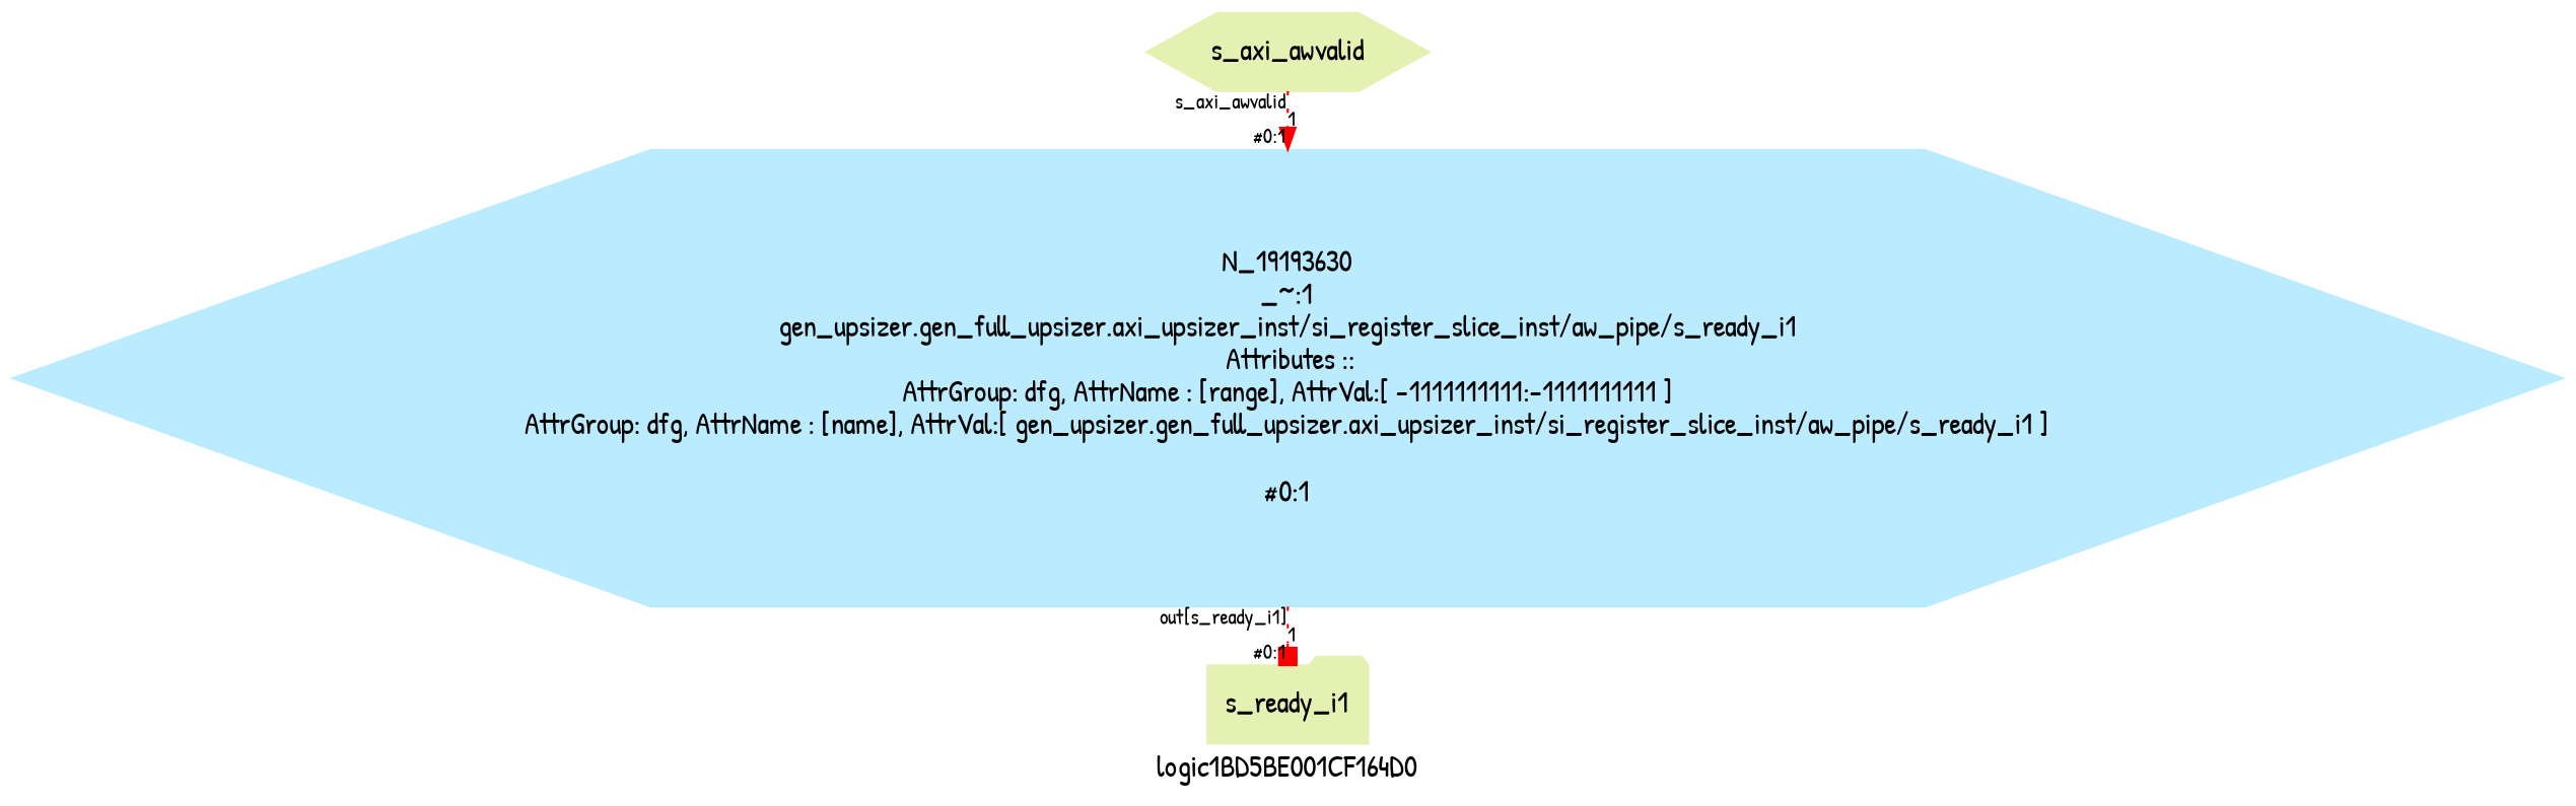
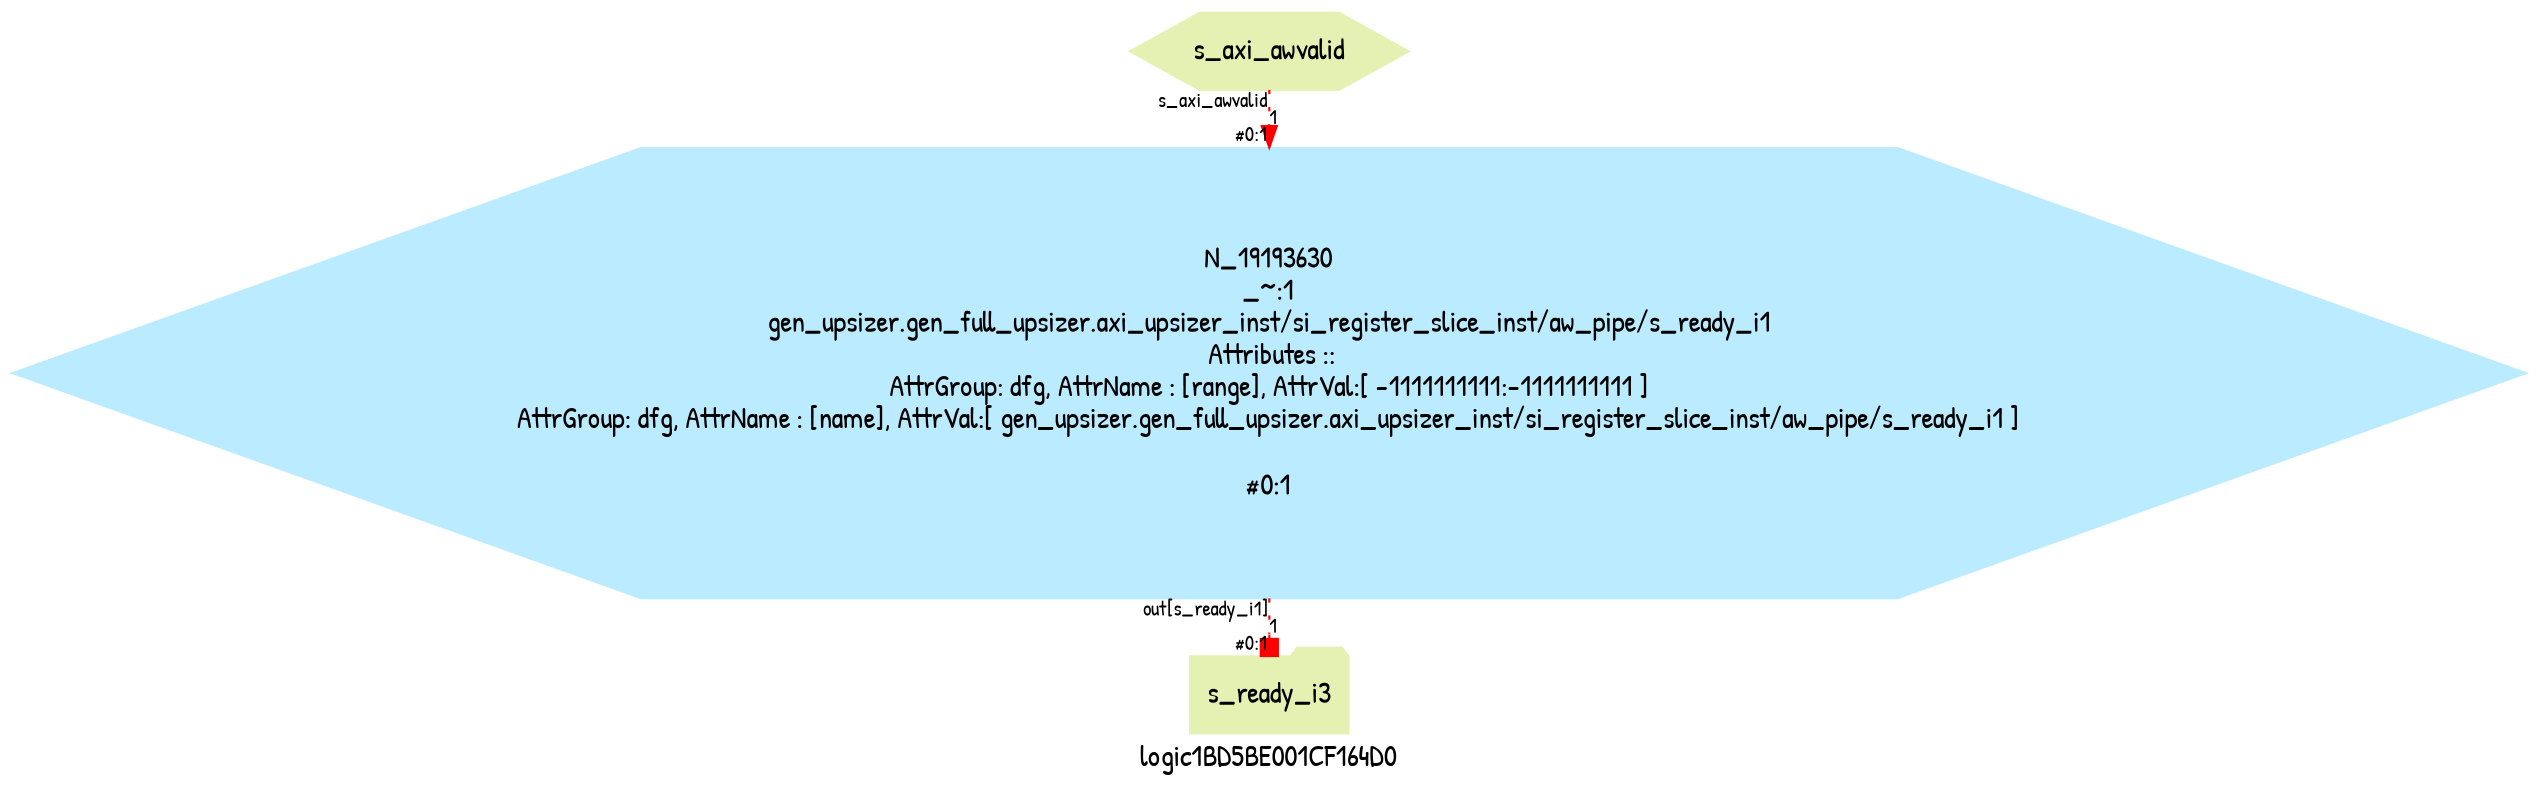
  digraph {
    label=logic1BD5BE001CF164D0
    ranksep=0.1
    splines=true
    fontname="Patrick Hand"
    node [color="#e4f1b2" fontname="Patrick Hand" shape=hexagon style=filled]
    edge [color="#ff0000" fontname="Patrick Hand" fontsize=10 headlabel="#0:1" style=dotted]
    n1 [label=s_axi_awvalid]
-   n2 [label=s_ready_i1 shape=folder]
+   n2 [label=s_ready_i3 shape=folder]
    n3 [color="#bbebff" label="N_19193630\n_~:1\ngen_upsizer.gen_full_upsizer.axi_upsizer_inst/si_register_slice_inst/aw_pipe/s_ready_i1\n Attributes ::\nAttrGroup: dfg, AttrName : [range], AttrVal:[ -1111111111:-1111111111 ]\nAttrGroup: dfg, AttrName : [name], AttrVal:[ gen_upsizer.gen_full_upsizer.axi_upsizer_inst/si_register_slice_inst/aw_pipe/s_ready_i1 ]\n\n#0:1\n"]
    subgraph sub_1 {
      rank=source
      n1
    }
    subgraph sub_2 {
      rank=sink
      n2
    }
    n1 -> n3 [label=1 taillabel=s_axi_awvalid arrowhead=normal]
    n3 -> n2 [label=1 taillabel="out[s_ready_i1]" arrowhead=box]
  }
